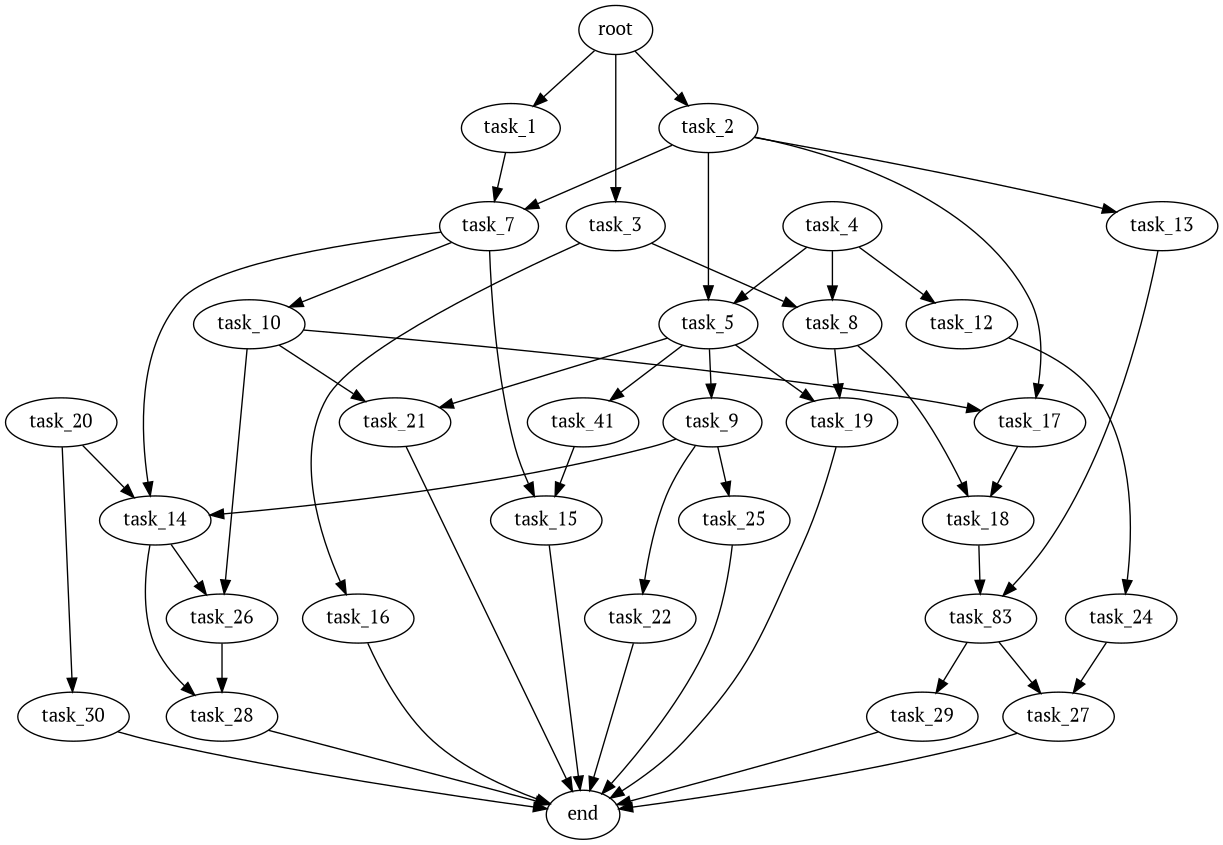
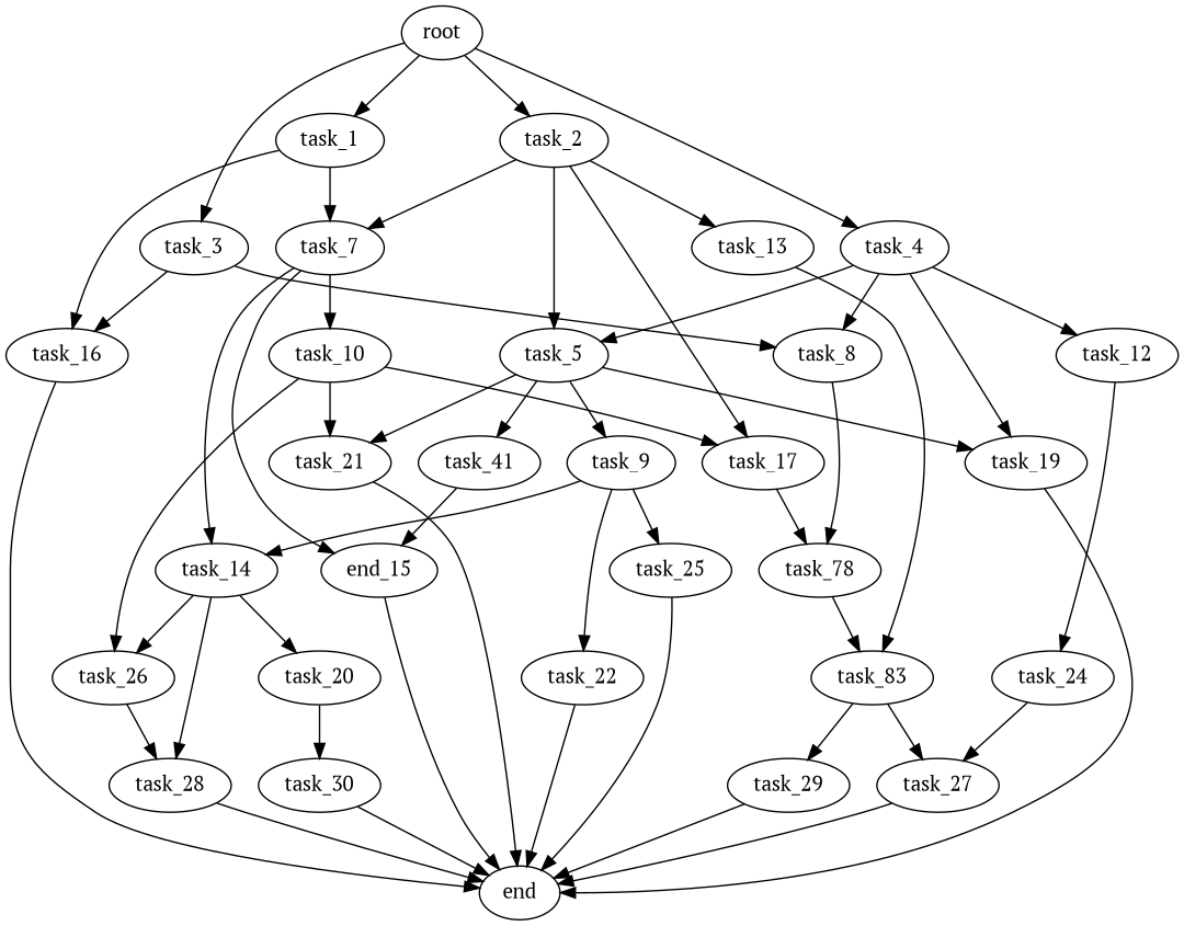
  digraph {
    fontname="PT Serif"
    node [fontname="PT Serif"]
    edge [fontname="PT Serif"]
    root
    task_1
    task_2
    task_3
    task_4
    task_7
    task_16
    task_5
    task_13
    task_17
    task_8
    task_12
    task_10
    task_14
-   task_15
+   task_15 [label=end_15]
    end
    task_9
    n18 [label=task_41]
    task_19
    task_21
    n21 [label=task_83]
-   task_18
+   task_18 [label=task_78]
    task_24
    task_22
    task_25
    task_26
    task_20
    task_28
    task_27
    task_29
    task_30
    root -> task_1
    root -> task_2
    root -> task_3
+   root -> task_4
    task_1 -> task_7
+   task_1 -> task_16
    task_2 -> task_7
    task_2 -> task_5
    task_2 -> task_13
    task_2 -> task_17
    task_3 -> task_16
    task_3 -> task_8
    task_4 -> task_5
    task_4 -> task_8
    task_4 -> task_12
    task_7 -> task_10
    task_7 -> task_14
    task_7 -> task_15
    task_16 -> end
    task_5 -> task_9
    task_5 -> n18
    task_5 -> task_19
    task_5 -> task_21
    task_13 -> n21
    task_17 -> task_18
-   task_8 -> task_19
+   task_4 -> task_19
    task_8 -> task_18
    task_12 -> task_24
    task_10 -> task_17
    task_10 -> task_21
    task_10 -> task_26
    task_14 -> task_26
-   task_20 -> task_14
+   task_14 -> task_20
    task_14 -> task_28
    task_15 -> end
    task_9 -> task_14
    task_9 -> task_22
    task_9 -> task_25
    n18 -> task_15
    task_19 -> end
    task_21 -> end
    n21 -> task_27
    n21 -> task_29
    task_18 -> n21
    task_24 -> task_27
    task_22 -> end
    task_25 -> end
    task_26 -> task_28
    task_20 -> task_30
    task_28 -> end
    task_27 -> end
    task_29 -> end
    task_30 -> end
  }
